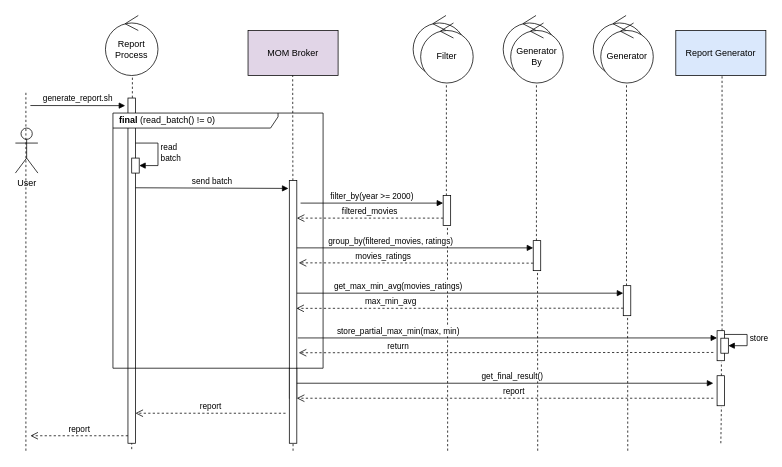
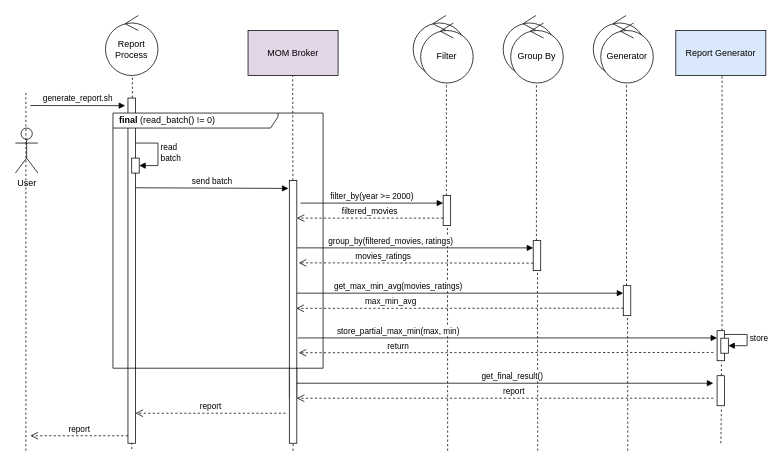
  <mxCell id="0" />
  <mxCell id="1" parent="0" />
  <mxCell id="2" value="User" style="shape=umlActor;verticalLabelPosition=bottom;verticalAlign=top;html=1;outlineConnect=0;" vertex="1" parent="1"><mxGeometry x="20" y="170" width="30" height="60" as="geometry" /></mxCell>
  <mxCell id="3" value="" style="endArrow=none;dashed=1;html=1;rounded=0;" edge="1" parent="1"><mxGeometry width="50" height="50" relative="1" as="geometry"><mxPoint x="34" y="600" as="sourcePoint" /><mxPoint x="34" y="120" as="targetPoint" /></mxGeometry></mxCell>
  <mxCell id="4" value="" style="endArrow=none;dashed=1;html=1;rounded=0;entryX=0.574;entryY=1.039;entryDx=0;entryDy=0;entryPerimeter=0;exitX=0.5;exitY=1.017;exitDx=0;exitDy=0;exitPerimeter=0;" edge="1" parent="1" source="6"><mxGeometry width="50" height="50" relative="1" as="geometry"><mxPoint x="176" y="1090" as="sourcePoint" /><mxPoint x="175.92" y="102.73" as="targetPoint" /></mxGeometry></mxCell>
  <mxCell id="5" value="Report&lt;div&gt;Process&lt;/div&gt;" style="ellipse;shape=umlControl;whiteSpace=wrap;html=1;" vertex="1" parent="1"><mxGeometry x="140" y="20" width="70" height="80" as="geometry" /></mxCell>
  <mxCell id="6" value="" style="rounded=0;whiteSpace=wrap;html=1;" vertex="1" parent="1"><mxGeometry x="170" y="130" width="10" height="460" as="geometry" /></mxCell>
  <mxCell id="7" value="MOM Broker" style="rounded=0;whiteSpace=wrap;html=1;fillColor=#e1d5e7;" vertex="1" parent="1"><mxGeometry x="330" y="40" width="120" height="60" as="geometry" /></mxCell>
  <mxCell id="8" value="" style="endArrow=none;dashed=1;html=1;rounded=0;entryX=0.574;entryY=1.039;entryDx=0;entryDy=0;entryPerimeter=0;" edge="1" parent="1" source="15"><mxGeometry width="50" height="50" relative="1" as="geometry"><mxPoint x="389.58" y="1087.27" as="sourcePoint" /><mxPoint x="389.5" y="100" as="targetPoint" /></mxGeometry></mxCell>
  <mxCell id="9" value="&amp;nbsp; &lt;b&gt;final&lt;/b&gt; (read_batch() != 0)" style="shape=umlFrame;whiteSpace=wrap;html=1;pointerEvents=0;width=220;height=20;align=left;" vertex="1" parent="1"><mxGeometry x="150" y="150" width="280" height="340" as="geometry" /></mxCell>
  <mxCell id="10" value="" style="html=1;points=[[0,0,0,0,5],[0,1,0,0,-5],[1,0,0,0,5],[1,1,0,0,-5]];perimeter=orthogonalPerimeter;outlineConnect=0;targetShapes=umlLifeline;portConstraint=eastwest;newEdgeStyle={&quot;curved&quot;:0,&quot;rounded&quot;:0};" vertex="1" parent="1"><mxGeometry x="175" y="210" width="10" height="20" as="geometry" /></mxCell>
  <mxCell id="11" value="read&amp;nbsp;&lt;div&gt;batch&lt;/div&gt;" style="html=1;align=left;spacingLeft=2;endArrow=block;rounded=0;edgeStyle=orthogonalEdgeStyle;curved=0;rounded=0;" edge="1" parent="1" target="10"><mxGeometry relative="1" as="geometry"><mxPoint x="180" y="190" as="sourcePoint" /><Array as="points"><mxPoint x="210" y="220" /></Array></mxGeometry></mxCell>
  <mxCell id="12" value="send batch" style="html=1;verticalAlign=bottom;endArrow=block;curved=0;rounded=0;entryX=-0.114;entryY=0.036;entryDx=0;entryDy=0;entryPerimeter=0;" edge="1" parent="1" target="15"><mxGeometry width="80" relative="1" as="geometry"><mxPoint x="180" y="249.58" as="sourcePoint" /><mxPoint x="380" y="250" as="targetPoint" /></mxGeometry></mxCell>
  <mxCell id="13" value="generate_report.sh" style="html=1;verticalAlign=bottom;endArrow=block;curved=0;rounded=0;entryX=-0.367;entryY=0.022;entryDx=0;entryDy=0;entryPerimeter=0;" edge="1" parent="1" target="6"><mxGeometry width="80" relative="1" as="geometry"><mxPoint x="40" y="140" as="sourcePoint" /><mxPoint x="120" y="140" as="targetPoint" /></mxGeometry></mxCell>
  <mxCell id="14" value="" style="endArrow=none;dashed=1;html=1;rounded=0;entryX=0.5;entryY=1;entryDx=0;entryDy=0;" edge="1" parent="1" target="15"><mxGeometry width="50" height="50" relative="1" as="geometry"><mxPoint x="390" y="600" as="sourcePoint" /><mxPoint x="389.5" y="100" as="targetPoint" /></mxGeometry></mxCell>
  <mxCell id="15" value="" style="rounded=0;whiteSpace=wrap;html=1;" vertex="1" parent="1"><mxGeometry x="385" y="240" width="10" height="290" as="geometry" /></mxCell>
  <mxCell id="16" value="Filter" style="ellipse;shape=umlControl;whiteSpace=wrap;html=1;" vertex="1" parent="1"><mxGeometry x="550" y="20" width="70" height="80" as="geometry" /></mxCell>
  <mxCell id="17" value="" style="ellipse;shape=umlControl;whiteSpace=wrap;html=1;" vertex="1" parent="1"><mxGeometry x="670" y="20" width="70" height="80" as="geometry" /></mxCell>
  <mxCell id="18" value="" style="ellipse;shape=umlControl;whiteSpace=wrap;html=1;" vertex="1" parent="1"><mxGeometry x="790" y="20" width="70" height="80" as="geometry" /></mxCell>
  <mxCell id="19" value="Filter" style="ellipse;shape=umlControl;whiteSpace=wrap;html=1;" vertex="1" parent="1"><mxGeometry x="560" y="30" width="70" height="80" as="geometry" /></mxCell>
- <mxCell id="20" value="Generator By" style="ellipse;shape=umlControl;whiteSpace=wrap;html=1;" vertex="1" parent="1"><mxGeometry x="680" y="30" width="70" height="80" as="geometry" /></mxCell>
+ <mxCell id="20" value="Group By" style="ellipse;shape=umlControl;whiteSpace=wrap;html=1;" vertex="1" parent="1"><mxGeometry x="680" y="30" width="70" height="80" as="geometry" /></mxCell>
  <mxCell id="21" value="Generator" style="ellipse;shape=umlControl;whiteSpace=wrap;html=1;" vertex="1" parent="1"><mxGeometry x="800" y="30" width="70" height="80" as="geometry" /></mxCell>
  <mxCell id="22" value="" style="endArrow=none;dashed=1;html=1;rounded=0;entryX=0.574;entryY=1.039;entryDx=0;entryDy=0;entryPerimeter=0;" edge="1" parent="1" source="28"><mxGeometry width="50" height="50" relative="1" as="geometry"><mxPoint x="594.37" y="1100" as="sourcePoint" /><mxPoint x="594.29" y="112.73" as="targetPoint" /></mxGeometry></mxCell>
  <mxCell id="23" value="" style="endArrow=none;dashed=1;html=1;rounded=0;entryX=0.574;entryY=1.039;entryDx=0;entryDy=0;entryPerimeter=0;" edge="1" parent="1" source="30"><mxGeometry width="50" height="50" relative="1" as="geometry"><mxPoint x="714.37" y="1097.27" as="sourcePoint" /><mxPoint x="714.29" y="110" as="targetPoint" /></mxGeometry></mxCell>
  <mxCell id="24" value="" style="endArrow=none;dashed=1;html=1;rounded=0;entryX=0.574;entryY=1.039;entryDx=0;entryDy=0;entryPerimeter=0;" edge="1" parent="1" source="34"><mxGeometry width="50" height="50" relative="1" as="geometry"><mxPoint x="834.37" y="1097.27" as="sourcePoint" /><mxPoint x="834.29" y="110" as="targetPoint" /></mxGeometry></mxCell>
  <mxCell id="25" value="filter_by(year &amp;gt;= 2000)" style="html=1;verticalAlign=bottom;endArrow=block;curved=0;rounded=0;entryX=0;entryY=0.25;entryDx=0;entryDy=0;entryPerimeter=0;" edge="1" parent="1" target="28"><mxGeometry width="80" relative="1" as="geometry"><mxPoint x="400" y="270" as="sourcePoint" /><mxPoint x="570" y="270" as="targetPoint" /></mxGeometry></mxCell>
  <mxCell id="26" value="filtered_movies" style="html=1;verticalAlign=bottom;endArrow=open;dashed=1;endSize=8;curved=0;rounded=0;" edge="1" parent="1" source="28"><mxGeometry relative="1" as="geometry"><mxPoint x="570" y="290" as="sourcePoint" /><mxPoint x="395" y="290" as="targetPoint" /></mxGeometry></mxCell>
  <mxCell id="27" value="" style="endArrow=none;dashed=1;html=1;rounded=0;entryX=0.574;entryY=1.039;entryDx=0;entryDy=0;entryPerimeter=0;" edge="1" parent="1" target="28"><mxGeometry width="50" height="50" relative="1" as="geometry"><mxPoint x="596" y="600" as="sourcePoint" /><mxPoint x="594.29" y="112.73" as="targetPoint" /></mxGeometry></mxCell>
  <mxCell id="28" value="" style="html=1;points=[[0,0,0,0,5],[0,1,0,0,-5],[1,0,0,0,5],[1,1,0,0,-5]];perimeter=orthogonalPerimeter;outlineConnect=0;targetShapes=umlLifeline;portConstraint=eastwest;newEdgeStyle={&quot;curved&quot;:0,&quot;rounded&quot;:0};" vertex="1" parent="1"><mxGeometry x="590" y="260" width="10" height="40" as="geometry" /></mxCell>
  <mxCell id="29" value="" style="endArrow=none;dashed=1;html=1;rounded=0;entryX=0.574;entryY=1.039;entryDx=0;entryDy=0;entryPerimeter=0;" edge="1" parent="1" target="30"><mxGeometry width="50" height="50" relative="1" as="geometry"><mxPoint x="716" y="600" as="sourcePoint" /><mxPoint x="714.29" y="110" as="targetPoint" /></mxGeometry></mxCell>
  <mxCell id="30" value="" style="html=1;points=[[0,0,0,0,5],[0,1,0,0,-5],[1,0,0,0,5],[1,1,0,0,-5]];perimeter=orthogonalPerimeter;outlineConnect=0;targetShapes=umlLifeline;portConstraint=eastwest;newEdgeStyle={&quot;curved&quot;:0,&quot;rounded&quot;:0};" vertex="1" parent="1"><mxGeometry x="710" y="320" width="10" height="40" as="geometry" /></mxCell>
  <mxCell id="31" value="group_by(filtered_movies, ratings)" style="html=1;verticalAlign=bottom;endArrow=block;curved=0;rounded=0;" edge="1" parent="1" target="30"><mxGeometry x="-0.206" width="80" relative="1" as="geometry"><mxPoint x="395" y="329.66" as="sourcePoint" /><mxPoint x="475" y="329.66" as="targetPoint" /><mxPoint as="offset" /></mxGeometry></mxCell>
  <mxCell id="32" value="movies_ratings" style="html=1;verticalAlign=bottom;endArrow=open;dashed=1;endSize=8;curved=0;rounded=0;entryX=1.256;entryY=0.378;entryDx=0;entryDy=0;entryPerimeter=0;" edge="1" parent="1" target="15"><mxGeometry x="0.28" relative="1" as="geometry"><mxPoint x="710" y="350" as="sourcePoint" /><mxPoint x="630" y="350" as="targetPoint" /><mxPoint as="offset" /></mxGeometry></mxCell>
  <mxCell id="33" value="" style="endArrow=none;dashed=1;html=1;rounded=0;entryX=0.574;entryY=1.039;entryDx=0;entryDy=0;entryPerimeter=0;" edge="1" parent="1" target="34"><mxGeometry width="50" height="50" relative="1" as="geometry"><mxPoint x="836" y="600" as="sourcePoint" /><mxPoint x="834.29" y="110" as="targetPoint" /></mxGeometry></mxCell>
  <mxCell id="34" value="" style="html=1;points=[[0,0,0,0,5],[0,1,0,0,-5],[1,0,0,0,5],[1,1,0,0,-5]];perimeter=orthogonalPerimeter;outlineConnect=0;targetShapes=umlLifeline;portConstraint=eastwest;newEdgeStyle={&quot;curved&quot;:0,&quot;rounded&quot;:0};" vertex="1" parent="1"><mxGeometry x="830" y="380" width="10" height="40" as="geometry" /></mxCell>
  <mxCell id="35" value="get_max_min_avg(movies_ratings)" style="html=1;verticalAlign=bottom;endArrow=block;curved=0;rounded=0;" edge="1" parent="1" target="34"><mxGeometry x="-0.379" width="80" relative="1" as="geometry"><mxPoint x="395" y="390" as="sourcePoint" /><mxPoint x="475" y="390" as="targetPoint" /><mxPoint as="offset" /></mxGeometry></mxCell>
  <mxCell id="36" value="max_min_avg" style="html=1;verticalAlign=bottom;endArrow=open;dashed=1;endSize=8;curved=0;rounded=0;entryX=0.94;entryY=0.587;entryDx=0;entryDy=0;entryPerimeter=0;" edge="1" parent="1" target="15"><mxGeometry x="0.423" relative="1" as="geometry"><mxPoint x="830" y="410" as="sourcePoint" /><mxPoint x="750" y="410" as="targetPoint" /><mxPoint as="offset" /></mxGeometry></mxCell>
  <mxCell id="37" value="Report Generator" style="rounded=0;whiteSpace=wrap;html=1;fillColor=#dae8fc;" vertex="1" parent="1"><mxGeometry x="900" y="40" width="120" height="60" as="geometry" /></mxCell>
  <mxCell id="38" value="" style="endArrow=none;dashed=1;html=1;rounded=0;entryX=0.574;entryY=1.039;entryDx=0;entryDy=0;entryPerimeter=0;" edge="1" parent="1" source="40"><mxGeometry width="50" height="50" relative="1" as="geometry"><mxPoint x="960" y="590" as="sourcePoint" /><mxPoint x="961.63" y="100" as="targetPoint" /></mxGeometry></mxCell>
  <mxCell id="39" value="" style="endArrow=none;dashed=1;html=1;rounded=0;entryX=0.574;entryY=1.039;entryDx=0;entryDy=0;entryPerimeter=0;" edge="1" parent="1" source="44" target="40"><mxGeometry width="50" height="50" relative="1" as="geometry"><mxPoint x="960" y="590" as="sourcePoint" /><mxPoint x="961.63" y="100" as="targetPoint" /></mxGeometry></mxCell>
  <mxCell id="40" value="" style="html=1;points=[[0,0,0,0,5],[0,1,0,0,-5],[1,0,0,0,5],[1,1,0,0,-5]];perimeter=orthogonalPerimeter;outlineConnect=0;targetShapes=umlLifeline;portConstraint=eastwest;newEdgeStyle={&quot;curved&quot;:0,&quot;rounded&quot;:0};" vertex="1" parent="1"><mxGeometry x="955" y="440" width="10" height="40" as="geometry" /></mxCell>
  <mxCell id="41" value="store_partial_max_min(max, min)" style="html=1;verticalAlign=bottom;endArrow=block;curved=0;rounded=0;exitX=1.121;exitY=0.723;exitDx=0;exitDy=0;exitPerimeter=0;" edge="1" parent="1" source="15" target="40"><mxGeometry x="-0.521" width="80" relative="1" as="geometry"><mxPoint x="400" y="450" as="sourcePoint" /><mxPoint x="480" y="450" as="targetPoint" /><mxPoint as="offset" /></mxGeometry></mxCell>
  <mxCell id="42" value="return" style="html=1;verticalAlign=bottom;endArrow=open;dashed=1;endSize=8;curved=0;rounded=0;entryX=1.256;entryY=0.791;entryDx=0;entryDy=0;entryPerimeter=0;" edge="1" parent="1" target="15"><mxGeometry x="0.52" y="1" relative="1" as="geometry"><mxPoint x="950" y="469" as="sourcePoint" /><mxPoint x="400" y="469" as="targetPoint" /><mxPoint as="offset" /></mxGeometry></mxCell>
  <mxCell id="43" value="" style="endArrow=none;dashed=1;html=1;rounded=0;entryX=0.574;entryY=1.039;entryDx=0;entryDy=0;entryPerimeter=0;" edge="1" parent="1" target="44"><mxGeometry width="50" height="50" relative="1" as="geometry"><mxPoint x="960" y="590" as="sourcePoint" /><mxPoint x="961" y="482" as="targetPoint" /></mxGeometry></mxCell>
  <mxCell id="44" value="" style="html=1;points=[[0,0,0,0,5],[0,1,0,0,-5],[1,0,0,0,5],[1,1,0,0,-5]];perimeter=orthogonalPerimeter;outlineConnect=0;targetShapes=umlLifeline;portConstraint=eastwest;newEdgeStyle={&quot;curved&quot;:0,&quot;rounded&quot;:0};" vertex="1" parent="1"><mxGeometry x="955" y="500" width="10" height="40" as="geometry" /></mxCell>
  <mxCell id="45" value="" style="html=1;points=[[0,0,0,0,5],[0,1,0,0,-5],[1,0,0,0,5],[1,1,0,0,-5]];perimeter=orthogonalPerimeter;outlineConnect=0;targetShapes=umlLifeline;portConstraint=eastwest;newEdgeStyle={&quot;curved&quot;:0,&quot;rounded&quot;:0};" vertex="1" parent="1"><mxGeometry x="385" y="490" width="10" height="100" as="geometry" /></mxCell>
  <mxCell id="46" value="get_final_result()" style="html=1;verticalAlign=bottom;endArrow=block;curved=0;rounded=0;exitX=1.121;exitY=0.723;exitDx=0;exitDy=0;exitPerimeter=0;" edge="1" parent="1"><mxGeometry x="0.033" width="80" relative="1" as="geometry"><mxPoint x="395" y="510" as="sourcePoint" /><mxPoint x="950" y="510" as="targetPoint" /><mxPoint as="offset" /></mxGeometry></mxCell>
  <mxCell id="47" value="report" style="html=1;verticalAlign=bottom;endArrow=open;dashed=1;endSize=8;curved=0;rounded=0;" edge="1" parent="1" target="45"><mxGeometry x="-0.04" relative="1" as="geometry"><mxPoint x="950" y="530" as="sourcePoint" /><mxPoint x="940" y="530" as="targetPoint" /><mxPoint as="offset" /></mxGeometry></mxCell>
  <mxCell id="48" value="report" style="html=1;verticalAlign=bottom;endArrow=open;dashed=1;endSize=8;curved=0;rounded=0;entryX=1;entryY=0.913;entryDx=0;entryDy=0;entryPerimeter=0;" edge="1" parent="1" target="6"><mxGeometry relative="1" as="geometry"><mxPoint x="380" y="550" as="sourcePoint" /><mxPoint x="300" y="550" as="targetPoint" /></mxGeometry></mxCell>
  <mxCell id="49" value="report" style="html=1;verticalAlign=bottom;endArrow=open;dashed=1;endSize=8;curved=0;rounded=0;" edge="1" parent="1"><mxGeometry relative="1" as="geometry"><mxPoint x="170" y="580" as="sourcePoint" /><mxPoint x="40" y="580" as="targetPoint" /></mxGeometry></mxCell>
  <mxCell id="50" value="" style="html=1;points=[[0,0,0,0,5],[0,1,0,0,-5],[1,0,0,0,5],[1,1,0,0,-5]];perimeter=orthogonalPerimeter;outlineConnect=0;targetShapes=umlLifeline;portConstraint=eastwest;newEdgeStyle={&quot;curved&quot;:0,&quot;rounded&quot;:0};" vertex="1" parent="1"><mxGeometry x="960" y="450" width="10" height="20" as="geometry" /></mxCell>
  <mxCell id="51" value="store" style="html=1;align=left;spacingLeft=2;endArrow=block;rounded=0;edgeStyle=orthogonalEdgeStyle;curved=0;rounded=0;exitX=1;exitY=0;exitDx=0;exitDy=5;exitPerimeter=0;" edge="1" parent="1" source="40" target="50"><mxGeometry relative="1" as="geometry"><mxPoint x="965" y="430" as="sourcePoint" /><Array as="points"><mxPoint x="995" y="445" /><mxPoint x="995" y="460" /></Array></mxGeometry></mxCell>
